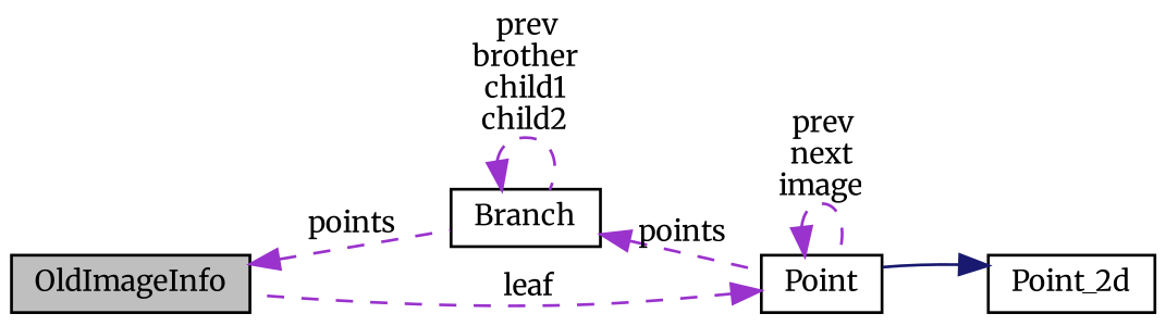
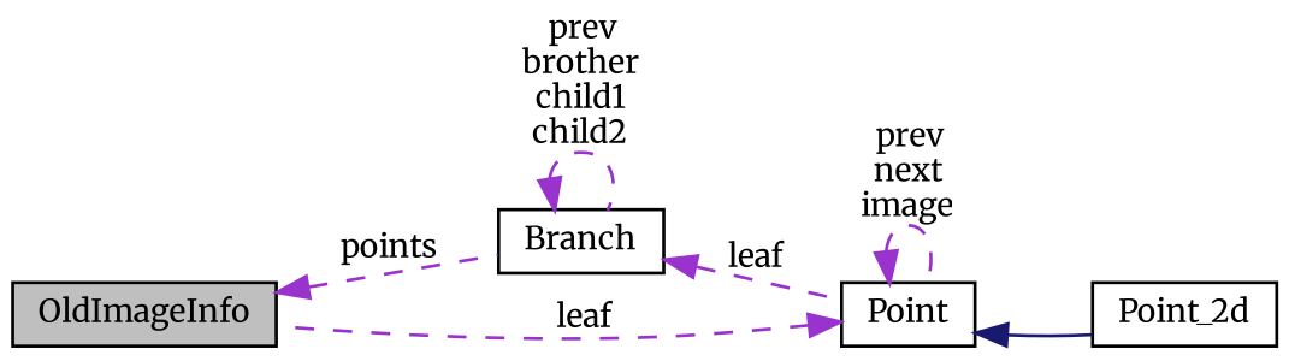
  digraph {
    fontname=Merriweather
    rankdir=LR
    node [color=black fillcolor=white fontname=Merriweather fontsize=10 shape=record style=filled]
    edge [color=darkorchid3 dir=back fontname=Merriweather fontsize=10 labelfontname=Helvetica labelfontsize=10 style=dashed]
    n1 [fillcolor=grey75 fontcolor=black height=0.2 label=OldImageInfo width=0.4]
    n2 [height=0.2 label=Branch width=0.4]
    n3 [height=0.2 label=Point width=0.4]
    n4 [height=0.2 label=Point_2d width=0.4]
    n1 -> n2 [label=" points"]
    n2 -> n2 [label=" prev\nbrother\nchild1\nchild2"]
-   n2 -> n3 [label=" points"]
+   n2 -> n3 [label=" leaf"]
    n3 -> n1 [label=" leaf"]
    n3 -> n3 [label=" prev\nnext\nimage"]
-   n4 -> n3 [color=midnightblue style=solid]
+   n3 -> n4 [color=midnightblue style=solid]
  }
